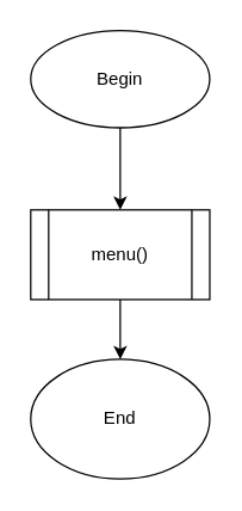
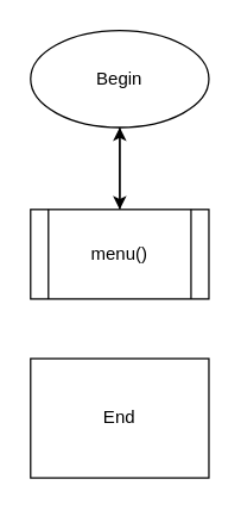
  <mxCell id="0" />
  <mxCell id="1" parent="0" />
  <mxCell id="2" value="" style="edgeStyle=orthogonalEdgeStyle;rounded=0;orthogonalLoop=1;jettySize=auto;html=1;" parent="1" source="3" edge="1"><mxGeometry relative="1" as="geometry"><mxPoint x="80" y="140" as="targetPoint" /></mxGeometry></mxCell>
  <mxCell id="3" value="Begin" style="ellipse;whiteSpace=wrap;html=1;" parent="1" vertex="1"><mxGeometry x="20" y="20" width="120" height="65" as="geometry" /></mxCell>
- <mxCell id="4" value="" style="edgeStyle=orthogonalEdgeStyle;rounded=0;orthogonalLoop=1;jettySize=auto;html=1;" parent="1" source="5" target="6" edge="1"><mxGeometry relative="1" as="geometry" /></mxCell>
+ <mxCell id="4" value="" style="edgeStyle=orthogonalEdgeStyle;rounded=0;orthogonalLoop=1;jettySize=auto;html=1;" parent="1" source="5" target="3" edge="1"><mxGeometry relative="1" as="geometry" /></mxCell>
  <mxCell id="5" value="menu()" style="shape=process;whiteSpace=wrap;html=1;backgroundOutline=1;" parent="1" vertex="1"><mxGeometry x="20" y="140" width="120" height="60" as="geometry" /></mxCell>
- <mxCell id="6" value="End" style="ellipse;whiteSpace=wrap;html=1;" parent="1" vertex="1"><mxGeometry x="20" y="240" width="120" height="80" as="geometry" /></mxCell>
+ <mxCell id="6" value="End" style="whiteSpace=wrap;html=1;rounded=0;" parent="1" vertex="1"><mxGeometry x="20" y="240" width="120" height="80" as="geometry" /></mxCell>
